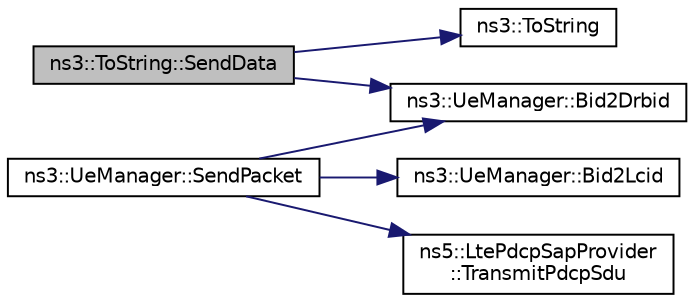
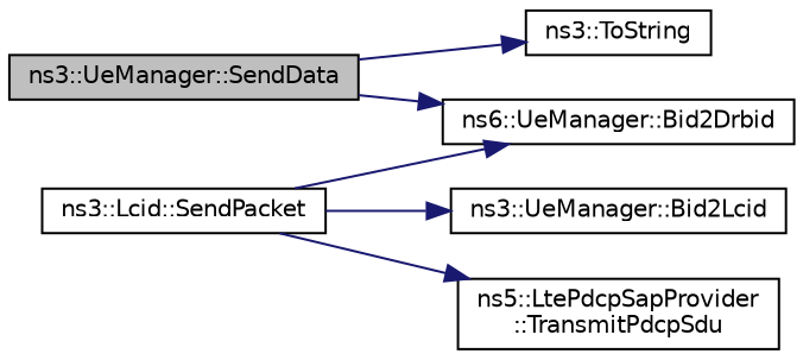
  digraph {
    rankdir=LR
    node [color=black fillcolor=white fontname=Helvetica fontsize=10 shape=record style=filled]
    edge [color=midnightblue fontname=Helvetica fontsize=10 labelfontname=Helvetica labelfontsize=10 style=solid]
-   n1 [fillcolor=grey75 fontcolor=black height=0.2 label="ns3::ToString::SendData" width=0.4]
-   n2 [height=0.2 label="ns3::UeManager::Bid2Drbid" width=0.4]
+   n1 [fillcolor=grey75 fontcolor=black height=0.2 label="ns3::UeManager::SendData" width=0.4]
+   n2 [height=0.2 label="ns6::UeManager::Bid2Drbid" width=0.4]
    n3 [height=0.2 label="ns3::ToString" width=0.4]
-   n4 [height=0.2 label="ns3::UeManager::SendPacket" width=0.4]
+   n4 [height=0.2 label="ns3::Lcid::SendPacket" width=0.4]
    n5 [height=0.2 label="ns3::UeManager::Bid2Lcid" width=0.4]
    n6 [height=0.2 label="ns5::LtePdcpSapProvider\l::TransmitPdcpSdu" width=0.4]
    n1 -> n2
    n1 -> n3
    n4 -> n2
    n4 -> n5
    n4 -> n6
  }
